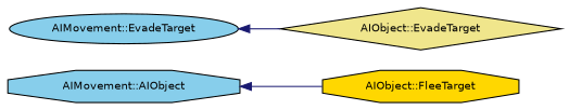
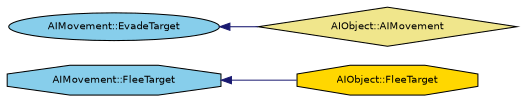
  digraph {
    rankdir=LR
    node [color=black fillcolor=skyblue fontname=Helvetica fontsize=10 shape=octagon style=filled]
    edge [color=midnightblue dir=back fontname=Helvetica fontsize=10 labelfontname=Helvetica labelfontsize=10 style=solid]
-   n1 [fontcolor=black height=0.2 label="AIMovement::AIObject" width=0.4]
+   n1 [fontcolor=black height=0.2 label="AIMovement::FleeTarget" width=0.4]
    n2 [fillcolor=gold height=0.2 label="AIObject::FleeTarget" width=0.4]
    n3 [height=0.2 label="AIMovement::EvadeTarget" shape=ellipse width=0.4]
-   n4 [fillcolor=khaki height=0.2 label="AIObject::EvadeTarget" shape=diamond width=0.4]
+   n4 [fillcolor=khaki height=0.2 label="AIObject::AIMovement" shape=diamond width=0.4]
    n1 -> n2
    n3 -> n4
  }
